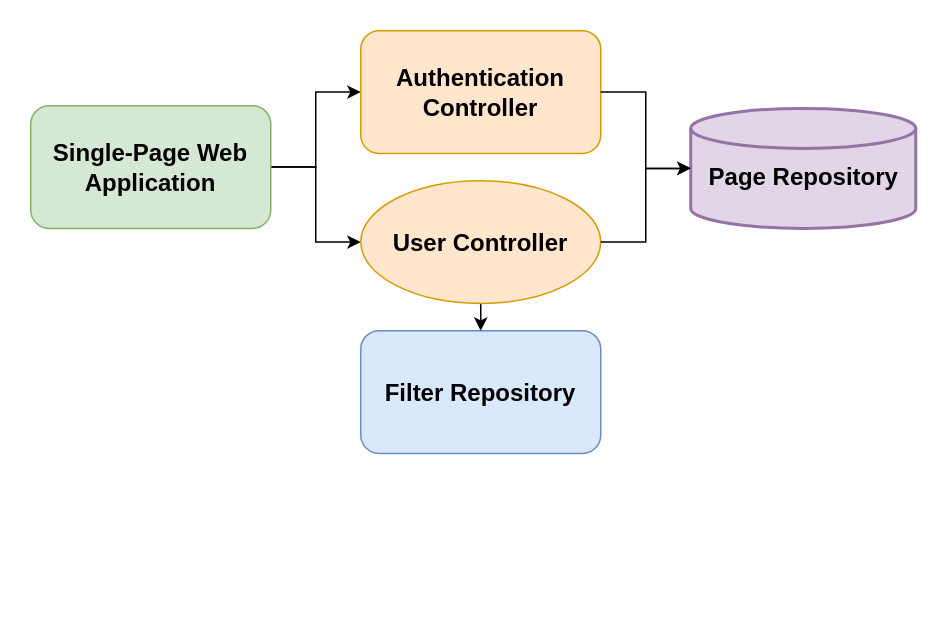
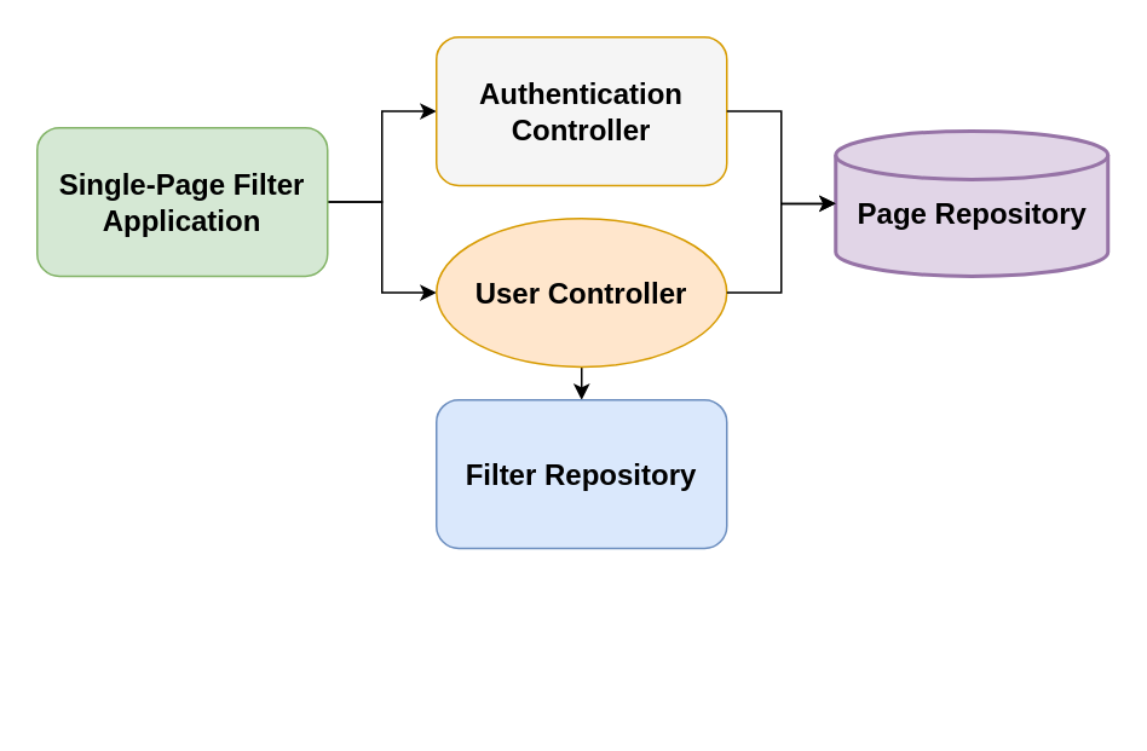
  <mxCell id="0" />
  <mxCell id="1" parent="0" />
  <mxCell id="2" style="edgeStyle=none;rounded=0;orthogonalLoop=1;jettySize=auto;html=1;exitX=1;exitY=1;exitDx=0;exitDy=0;fontSize=18;fillColor=#d5e8d4;strokeColor=default;" edge="1" parent="1"><mxGeometry relative="1" as="geometry"><mxPoint x="180" y="146.75" as="sourcePoint" /><mxPoint x="180" y="146.75" as="targetPoint" /></mxGeometry></mxCell>
  <mxCell id="3" style="edgeStyle=orthogonalEdgeStyle;rounded=0;orthogonalLoop=1;jettySize=auto;html=1;exitX=1;exitY=0.5;exitDx=0;exitDy=0;entryX=0;entryY=0.5;entryDx=0;entryDy=0;" edge="1" parent="1" source="5" target="7"><mxGeometry relative="1" as="geometry" /></mxCell>
  <mxCell id="4" style="edgeStyle=orthogonalEdgeStyle;rounded=0;orthogonalLoop=1;jettySize=auto;html=1;exitX=1;exitY=0.5;exitDx=0;exitDy=0;entryX=0;entryY=0.5;entryDx=0;entryDy=0;" edge="1" parent="1" source="5" target="10"><mxGeometry relative="1" as="geometry" /></mxCell>
- <mxCell id="5" value="&lt;b style=&quot;font-size: 12px;&quot;&gt;&lt;font style=&quot;font-size: 16px;&quot;&gt;Single-Page Web&lt;br&gt;Application&lt;/font&gt;&lt;/b&gt;" style="rounded=1;whiteSpace=wrap;html=1;fontSize=16;strokeColor=#82b366;fillColor=#d5e8d4;" vertex="1" parent="1"><mxGeometry x="20" y="70" width="160" height="81.75" as="geometry" /></mxCell>
+ <mxCell id="5" value="&lt;b style=&quot;font-size: 12px;&quot;&gt;&lt;font style=&quot;font-size: 16px;&quot;&gt;Single-Page Filter&lt;br&gt;Application&lt;/font&gt;&lt;/b&gt;" style="rounded=1;whiteSpace=wrap;html=1;fontSize=16;strokeColor=#82b366;fillColor=#d5e8d4;" vertex="1" parent="1"><mxGeometry x="20" y="70" width="160" height="81.75" as="geometry" /></mxCell>
  <mxCell id="6" style="edgeStyle=none;rounded=0;orthogonalLoop=1;jettySize=auto;html=1;exitX=1;exitY=1;exitDx=0;exitDy=0;fontSize=18;fillColor=#d5e8d4;strokeColor=default;" edge="1" parent="1"><mxGeometry relative="1" as="geometry"><mxPoint x="400" y="26.75" as="sourcePoint" /><mxPoint x="400" y="26.75" as="targetPoint" /></mxGeometry></mxCell>
- <mxCell id="7" value="&lt;b&gt;Authentication&lt;br&gt;Controller&lt;/b&gt;" style="rounded=1;whiteSpace=wrap;html=1;fontSize=16;strokeColor=#d79b00;fillColor=#ffe6cc;" vertex="1" parent="1"><mxGeometry x="240" y="20" width="160" height="81.75" as="geometry" /></mxCell>
+ <mxCell id="7" value="&lt;b&gt;Authentication&lt;br&gt;Controller&lt;/b&gt;" style="rounded=1;whiteSpace=wrap;html=1;fontSize=16;strokeColor=#d79b00;fillColor=#f5f5f5;" vertex="1" parent="1"><mxGeometry x="240" y="20" width="160" height="81.75" as="geometry" /></mxCell>
  <mxCell id="8" style="edgeStyle=none;rounded=0;orthogonalLoop=1;jettySize=auto;html=1;exitX=1;exitY=1;exitDx=0;exitDy=0;fontSize=18;fillColor=#d5e8d4;strokeColor=default;" edge="1" parent="1"><mxGeometry relative="1" as="geometry"><mxPoint x="400" y="216.75" as="sourcePoint" /><mxPoint x="400" y="216.75" as="targetPoint" /></mxGeometry></mxCell>
  <mxCell id="9" style="edgeStyle=orthogonalEdgeStyle;rounded=0;orthogonalLoop=1;jettySize=auto;html=1;exitX=0.5;exitY=1;exitDx=0;exitDy=0;entryX=0.5;entryY=0;entryDx=0;entryDy=0;" edge="1" parent="1" source="10" target="15"><mxGeometry relative="1" as="geometry" /></mxCell>
  <mxCell id="10" value="&lt;b&gt;User Controller&lt;/b&gt;" style="ellipse;whiteSpace=wrap;html=1;fontSize=16;strokeColor=#d79b00;fillColor=#ffe6cc;" vertex="1" parent="1"><mxGeometry x="240" y="120" width="160" height="81.75" as="geometry" /></mxCell>
  <mxCell id="11" value="" style="strokeWidth=2;html=1;shape=mxgraph.flowchart.database;whiteSpace=wrap;fontSize=16;fillColor=#e1d5e7;strokeColor=#9673a6;" vertex="1" parent="1"><mxGeometry x="460" y="71.75" width="150" height="80" as="geometry" /></mxCell>
  <mxCell id="12" value="&lt;b&gt;Page Repository&lt;/b&gt;" style="text;html=1;align=center;verticalAlign=middle;resizable=0;points=[];autosize=1;strokeColor=none;fillColor=none;fontSize=16;" vertex="1" parent="1"><mxGeometry x="460" y="101.75" width="150" height="30" as="geometry" /></mxCell>
  <mxCell id="13" style="edgeStyle=none;rounded=0;orthogonalLoop=1;jettySize=auto;html=1;exitX=1;exitY=1;exitDx=0;exitDy=0;fontSize=18;fillColor=#dae8fc;strokeColor=#6c8ebf;" edge="1" parent="1"><mxGeometry relative="1" as="geometry"><mxPoint x="425" y="380.25" as="sourcePoint" /><mxPoint x="425" y="380.25" as="targetPoint" /></mxGeometry></mxCell>
  <mxCell id="14" style="edgeStyle=none;rounded=0;orthogonalLoop=1;jettySize=auto;html=1;exitX=1;exitY=1;exitDx=0;exitDy=0;fontSize=18;fillColor=#dae8fc;strokeColor=#6c8ebf;" edge="1" parent="1"><mxGeometry relative="1" as="geometry"><mxPoint x="405" y="391.75" as="sourcePoint" /><mxPoint x="405" y="391.75" as="targetPoint" /></mxGeometry></mxCell>
  <mxCell id="15" value="&lt;b&gt;Filter Repository&lt;/b&gt;" style="rounded=1;whiteSpace=wrap;html=1;fontSize=16;strokeColor=#6c8ebf;fillColor=#dae8fc;" vertex="1" parent="1"><mxGeometry x="240" y="220" width="160" height="81.75" as="geometry" /></mxCell>
  <mxCell id="16" style="edgeStyle=orthogonalEdgeStyle;rounded=0;orthogonalLoop=1;jettySize=auto;html=1;exitX=1;exitY=0.5;exitDx=0;exitDy=0;entryX=0;entryY=0.5;entryDx=0;entryDy=0;entryPerimeter=0;" edge="1" parent="1" source="7" target="11"><mxGeometry relative="1" as="geometry" /></mxCell>
  <mxCell id="17" style="edgeStyle=orthogonalEdgeStyle;rounded=0;orthogonalLoop=1;jettySize=auto;html=1;exitX=1;exitY=0.5;exitDx=0;exitDy=0;entryX=0;entryY=0.5;entryDx=0;entryDy=0;entryPerimeter=0;" edge="1" parent="1" source="10" target="11"><mxGeometry relative="1" as="geometry" /></mxCell>
